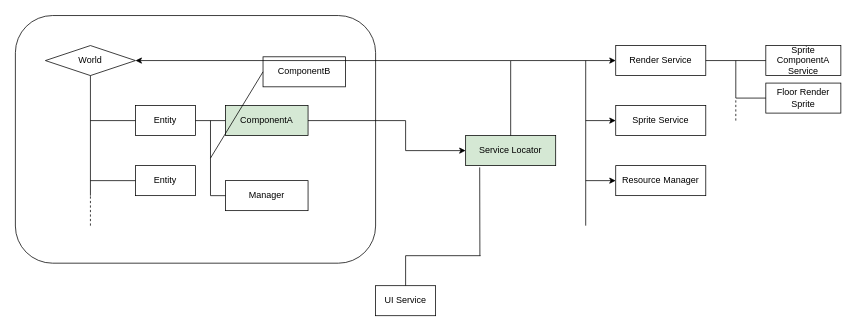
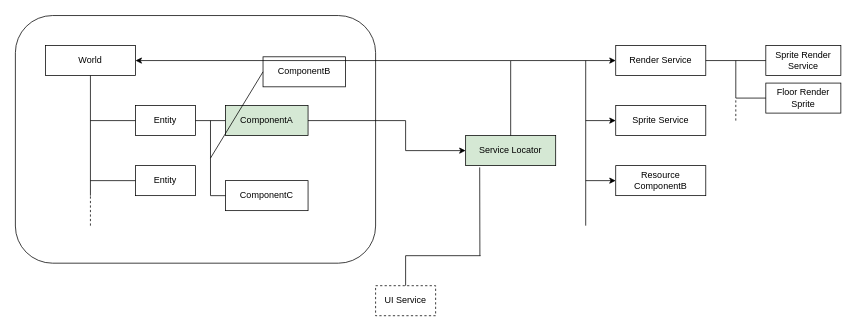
  <mxCell id="0" />
  <mxCell id="1" parent="0" />
  <mxCell id="2" value="" style="rounded=1;whiteSpace=wrap;html=1;fillColor=none;" vertex="1" parent="1"><mxGeometry x="20" y="20" width="480" height="330" as="geometry" /></mxCell>
- <mxCell id="3" value="World" style="rhombus;whiteSpace=wrap;html=1;" vertex="1" parent="1"><mxGeometry x="60" y="60" width="120" height="40" as="geometry" /></mxCell>
+ <mxCell id="3" value="World" style="rounded=0;whiteSpace=wrap;html=1;" vertex="1" parent="1"><mxGeometry x="60" y="60" width="120" height="40" as="geometry" /></mxCell>
  <mxCell id="4" value="" style="endArrow=none;html=1;entryX=0.5;entryY=1;entryDx=0;entryDy=0;" edge="1" parent="1" target="3"><mxGeometry width="50" height="50" relative="1" as="geometry"><mxPoint x="120" y="260" as="sourcePoint" /><mxPoint x="290" y="260" as="targetPoint" /></mxGeometry></mxCell>
  <mxCell id="5" value="Entity" style="rounded=0;whiteSpace=wrap;html=1;" vertex="1" parent="1"><mxGeometry x="180" y="140" width="80" height="40" as="geometry" /></mxCell>
  <mxCell id="6" value="" style="endArrow=none;html=1;exitX=0;exitY=0.5;exitDx=0;exitDy=0;" edge="1" parent="1" source="5"><mxGeometry width="50" height="50" relative="1" as="geometry"><mxPoint x="210" y="230" as="sourcePoint" /><mxPoint x="120" y="160" as="targetPoint" /></mxGeometry></mxCell>
  <mxCell id="7" value="Entity" style="rounded=0;whiteSpace=wrap;html=1;" vertex="1" parent="1"><mxGeometry x="180" y="220" width="80" height="40" as="geometry" /></mxCell>
  <mxCell id="8" value="" style="endArrow=none;html=1;exitX=0;exitY=0.5;exitDx=0;exitDy=0;" edge="1" parent="1" source="7"><mxGeometry width="50" height="50" relative="1" as="geometry"><mxPoint x="210" y="310" as="sourcePoint" /><mxPoint x="120" y="240" as="targetPoint" /></mxGeometry></mxCell>
  <mxCell id="9" value="" style="endArrow=none;dashed=1;html=1;" edge="1" parent="1"><mxGeometry width="50" height="50" relative="1" as="geometry"><mxPoint x="120" y="300" as="sourcePoint" /><mxPoint x="120" y="260" as="targetPoint" /></mxGeometry></mxCell>
  <mxCell id="10" value="" style="endArrow=none;html=1;exitX=1;exitY=0.5;exitDx=0;exitDy=0;" edge="1" parent="1" source="5" target="11"><mxGeometry width="50" height="50" relative="1" as="geometry"><mxPoint x="320" y="200" as="sourcePoint" /><mxPoint x="300" y="160" as="targetPoint" /></mxGeometry></mxCell>
  <mxCell id="11" value="ComponentA" style="rounded=0;whiteSpace=wrap;html=1;fillColor=#d5e8d4;" vertex="1" parent="1"><mxGeometry x="300" y="140" width="110" height="40" as="geometry" /></mxCell>
  <mxCell id="12" value="ComponentB" style="rounded=0;whiteSpace=wrap;html=1;" vertex="1" parent="1"><mxGeometry x="350" y="75" width="110" height="40" as="geometry" /></mxCell>
- <mxCell id="13" value="Manager" style="rounded=0;whiteSpace=wrap;html=1;" vertex="1" parent="1"><mxGeometry x="300" y="240" width="110" height="40" as="geometry" /></mxCell>
+ <mxCell id="13" value="ComponentC" style="rounded=0;whiteSpace=wrap;html=1;" vertex="1" parent="1"><mxGeometry x="300" y="240" width="110" height="40" as="geometry" /></mxCell>
  <mxCell id="14" value="" style="endArrow=none;html=1;" edge="1" parent="1"><mxGeometry width="50" height="50" relative="1" as="geometry"><mxPoint x="280" y="160" as="sourcePoint" /><mxPoint x="280" y="260" as="targetPoint" /></mxGeometry></mxCell>
  <mxCell id="15" value="" style="endArrow=none;html=1;entryX=0;entryY=0.5;entryDx=0;entryDy=0;" edge="1" parent="1" target="12"><mxGeometry width="50" height="50" relative="1" as="geometry"><mxPoint x="280" y="210" as="sourcePoint" /><mxPoint x="330" y="230" as="targetPoint" /></mxGeometry></mxCell>
  <mxCell id="16" value="" style="endArrow=none;html=1;entryX=0;entryY=0.5;entryDx=0;entryDy=0;" edge="1" parent="1"><mxGeometry width="50" height="50" relative="1" as="geometry"><mxPoint x="280" y="260" as="sourcePoint" /><mxPoint x="300" y="260" as="targetPoint" /></mxGeometry></mxCell>
  <mxCell id="17" value="Service Locator" style="rounded=0;whiteSpace=wrap;html=1;fillColor=#d5e8d4;" vertex="1" parent="1"><mxGeometry x="620" y="180" width="120" height="40" as="geometry" /></mxCell>
  <mxCell id="18" value="" style="endArrow=none;html=1;" edge="1" parent="1"><mxGeometry width="50" height="50" relative="1" as="geometry"><mxPoint x="410" y="160" as="sourcePoint" /><mxPoint x="540" y="160" as="targetPoint" /></mxGeometry></mxCell>
  <mxCell id="19" value="" style="endArrow=classic;html=1;entryX=1;entryY=0.5;entryDx=0;entryDy=0;" edge="1" parent="1" target="3"><mxGeometry width="50" height="50" relative="1" as="geometry"><mxPoint x="680" y="80" as="sourcePoint" /><mxPoint x="540" y="90" as="targetPoint" /></mxGeometry></mxCell>
  <mxCell id="20" value="" style="endArrow=none;html=1;exitX=0.5;exitY=0;exitDx=0;exitDy=0;" edge="1" parent="1" source="17"><mxGeometry width="50" height="50" relative="1" as="geometry"><mxPoint x="420" y="190" as="sourcePoint" /><mxPoint x="680" y="80" as="targetPoint" /></mxGeometry></mxCell>
  <mxCell id="21" value="" style="endArrow=classic;html=1;" edge="1" parent="1"><mxGeometry width="50" height="50" relative="1" as="geometry"><mxPoint x="680" y="80" as="sourcePoint" /><mxPoint x="820" y="80" as="targetPoint" /></mxGeometry></mxCell>
  <mxCell id="22" value="Render Service" style="rounded=0;whiteSpace=wrap;html=1;fillColor=none;" vertex="1" parent="1"><mxGeometry x="820" y="60" width="120" height="40" as="geometry" /></mxCell>
  <mxCell id="23" value="Sprite Service" style="rounded=0;whiteSpace=wrap;html=1;fillColor=none;" vertex="1" parent="1"><mxGeometry x="820" y="140" width="120" height="40" as="geometry" /></mxCell>
  <mxCell id="24" value="" style="endArrow=none;html=1;" edge="1" parent="1"><mxGeometry width="50" height="50" relative="1" as="geometry"><mxPoint x="780" y="300" as="sourcePoint" /><mxPoint x="780" y="80" as="targetPoint" /></mxGeometry></mxCell>
  <mxCell id="25" value="" style="endArrow=classic;html=1;entryX=0;entryY=0.5;entryDx=0;entryDy=0;" edge="1" parent="1" target="23"><mxGeometry width="50" height="50" relative="1" as="geometry"><mxPoint x="780" y="160" as="sourcePoint" /><mxPoint x="790" y="190" as="targetPoint" /></mxGeometry></mxCell>
- <mxCell id="26" value="Resource Manager" style="rounded=0;whiteSpace=wrap;html=1;fillColor=none;" vertex="1" parent="1"><mxGeometry x="820" y="220" width="120" height="40" as="geometry" /></mxCell>
+ <mxCell id="26" value="Resource ComponentB" style="rounded=0;whiteSpace=wrap;html=1;fillColor=none;" vertex="1" parent="1"><mxGeometry x="820" y="220" width="120" height="40" as="geometry" /></mxCell>
  <mxCell id="27" value="" style="endArrow=classic;html=1;entryX=0;entryY=0.5;entryDx=0;entryDy=0;" edge="1" parent="1"><mxGeometry width="50" height="50" relative="1" as="geometry"><mxPoint x="780" y="240" as="sourcePoint" /><mxPoint x="820" y="240" as="targetPoint" /></mxGeometry></mxCell>
  <mxCell id="28" value="" style="endArrow=none;html=1;exitX=1;exitY=0.5;exitDx=0;exitDy=0;" edge="1" parent="1" source="22"><mxGeometry width="50" height="50" relative="1" as="geometry"><mxPoint x="1000" y="80" as="sourcePoint" /><mxPoint x="1020" y="80" as="targetPoint" /></mxGeometry></mxCell>
- <mxCell id="29" value="Sprite ComponentA Service" style="rounded=0;whiteSpace=wrap;html=1;fillColor=none;" vertex="1" parent="1"><mxGeometry x="1020" y="60" width="100" height="40" as="geometry" /></mxCell>
+ <mxCell id="29" value="Sprite Render Service" style="rounded=0;whiteSpace=wrap;html=1;fillColor=none;" vertex="1" parent="1"><mxGeometry x="1020" y="60" width="100" height="40" as="geometry" /></mxCell>
  <mxCell id="30" value="Floor Render Sprite" style="rounded=0;whiteSpace=wrap;html=1;fillColor=none;" vertex="1" parent="1"><mxGeometry x="1020" y="110" width="100" height="40" as="geometry" /></mxCell>
  <mxCell id="31" value="" style="endArrow=none;html=1;" edge="1" parent="1"><mxGeometry width="50" height="50" relative="1" as="geometry"><mxPoint x="980" y="80" as="sourcePoint" /><mxPoint x="980" y="130" as="targetPoint" /></mxGeometry></mxCell>
  <mxCell id="32" value="" style="endArrow=none;html=1;" edge="1" parent="1"><mxGeometry width="50" height="50" relative="1" as="geometry"><mxPoint x="980" y="130" as="sourcePoint" /><mxPoint x="1020" y="130" as="targetPoint" /></mxGeometry></mxCell>
  <mxCell id="33" value="" style="endArrow=none;dashed=1;html=1;" edge="1" parent="1"><mxGeometry width="50" height="50" relative="1" as="geometry"><mxPoint x="980" y="160" as="sourcePoint" /><mxPoint x="980" y="130" as="targetPoint" /></mxGeometry></mxCell>
  <mxCell id="34" value="" style="endArrow=classic;html=1;entryX=0;entryY=0.5;entryDx=0;entryDy=0;" edge="1" parent="1" target="17"><mxGeometry width="50" height="50" relative="1" as="geometry"><mxPoint x="540" y="200" as="sourcePoint" /><mxPoint x="610" y="175" as="targetPoint" /></mxGeometry></mxCell>
  <mxCell id="35" value="" style="endArrow=none;html=1;" edge="1" parent="1"><mxGeometry width="50" height="50" relative="1" as="geometry"><mxPoint x="540" y="200" as="sourcePoint" /><mxPoint x="540" y="160" as="targetPoint" /></mxGeometry></mxCell>
  <mxCell id="36" value="" style="endArrow=none;html=1;exitX=0.156;exitY=1.059;exitDx=0;exitDy=0;exitPerimeter=0;" edge="1" parent="1" source="17"><mxGeometry width="50" height="50" relative="1" as="geometry"><mxPoint x="540" y="390" as="sourcePoint" /><mxPoint x="639" y="340" as="targetPoint" /></mxGeometry></mxCell>
- <mxCell id="37" value="UI Service" style="rounded=0;whiteSpace=wrap;html=1;fillColor=none;" vertex="1" parent="1"><mxGeometry x="500" y="380" width="80" height="40" as="geometry" /></mxCell>
+ <mxCell id="37" value="UI Service" style="rounded=0;whiteSpace=wrap;html=1;fillColor=none;dashed=1;" vertex="1" parent="1"><mxGeometry x="500" y="380" width="80" height="40" as="geometry" /></mxCell>
  <mxCell id="38" value="" style="endArrow=none;html=1;" edge="1" parent="1"><mxGeometry width="50" height="50" relative="1" as="geometry"><mxPoint x="540" y="340" as="sourcePoint" /><mxPoint x="640" y="340" as="targetPoint" /></mxGeometry></mxCell>
  <mxCell id="39" value="" style="endArrow=none;html=1;entryX=0.5;entryY=0;entryDx=0;entryDy=0;" edge="1" parent="1" target="37"><mxGeometry width="50" height="50" relative="1" as="geometry"><mxPoint x="540" y="340" as="sourcePoint" /><mxPoint x="650" y="350" as="targetPoint" /></mxGeometry></mxCell>
